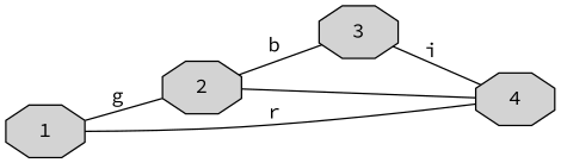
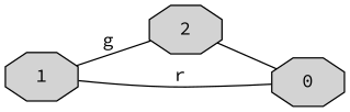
  graph {
    fontname="Source Code Pro"
    rankdir=LR
    node [fontname="Source Code Pro" shape=octagon style=filled]
    edge [fontname="Source Code Pro"]
    1
    2
-   3
-   4
+   4 [label=0]
    1 -- 2 [label="g "]
-   2 -- 3 [label="b "]
    2 -- 4
-   3 -- 4 [label="i "]
    4 -- 1 [label="r "]
  }
